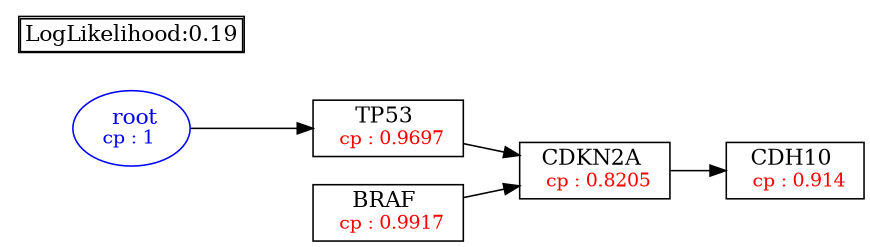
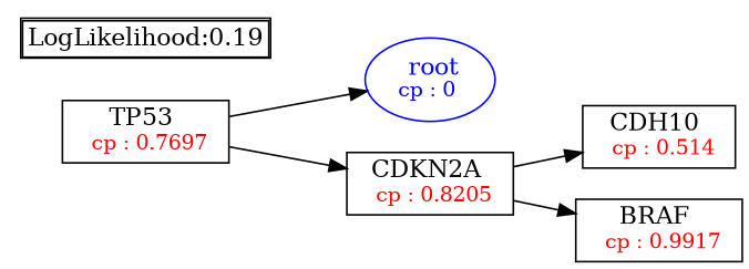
  digraph {
    fontsize=10
    rankdir=LR
    node [shape=box]
-   n1 [color=Blue label=<<font color='Blue'> root</font><br/><font color='Blue' POINT-SIZE='12'>cp : 1 </font>> shape=oval]
-   n2 [label=<TP53 <br/> <font color='Red' POINT-SIZE='12'> cp : 0.9697 </font>>]
+   n1 [color=Blue label=<<font color='Blue'> root</font><br/><font color='Blue' POINT-SIZE='12'>cp : 0 </font>> shape=oval]
+   n2 [label=<TP53 <br/> <font color='Red' POINT-SIZE='12'> cp : 0.7697 </font>>]
    n3 [label=<CDKN2A <br/> <font color='Red' POINT-SIZE='12'> cp : 0.8205 </font>>]
-   n4 [label=<CDH10 <br/> <font color='Red' POINT-SIZE='12'> cp : 0.914 </font>>]
+   n4 [label=<CDH10 <br/> <font color='Red' POINT-SIZE='12'> cp : 0.514 </font>>]
    n5 [label=<BRAF <br/> <font color='Red' POINT-SIZE='12'> cp : 0.9917 </font>>]
    n6 [label=<<TABLE BORDER="1" CELLBORDER="1" CELLSPACING="0" >     <TR><TD ALIGN="LEFT">LogLikelihood:0.19</TD></TR>     </TABLE>> shape=plaintext]
-   n1 -> n2
+   n2 -> n1
    n2 -> n3
    n3 -> n4
-   n5 -> n3
+   n3 -> n5
  }
